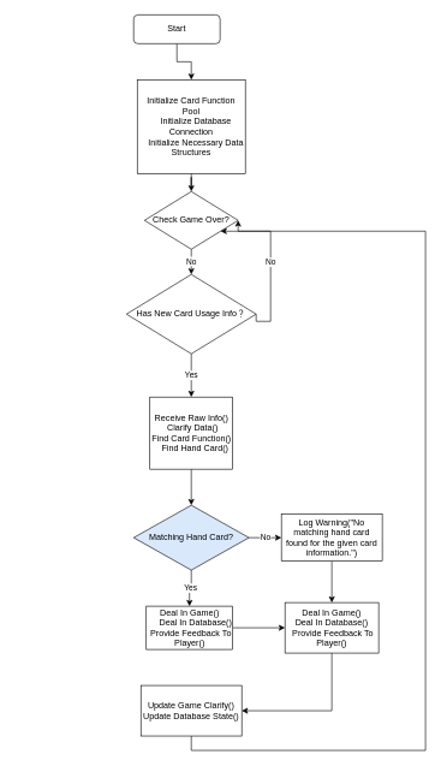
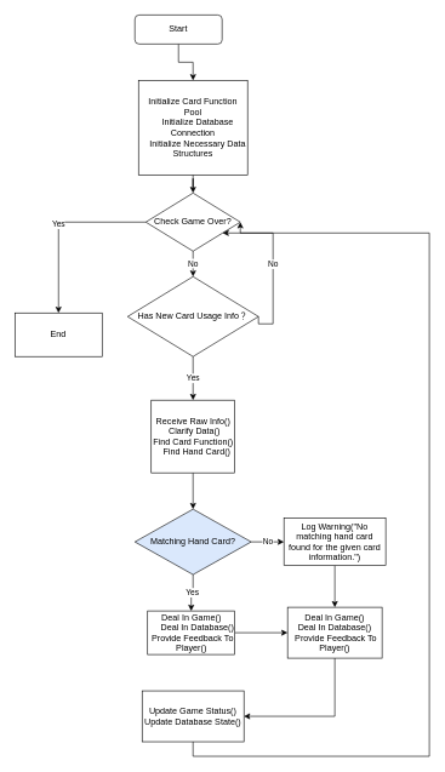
  <mxCell id="0" />
  <mxCell id="1" parent="0" />
  <mxCell id="2" value="" style="edgeStyle=orthogonalEdgeStyle;rounded=0;orthogonalLoop=1;jettySize=auto;html=1;" edge="1" parent="1" source="3" target="5"><mxGeometry relative="1" as="geometry" /></mxCell>
  <mxCell id="3" value="Start" style="rounded=1;whiteSpace=wrap;html=1;fontSize=12;glass=0;strokeWidth=1;shadow=0;" parent="1" vertex="1"><mxGeometry x="185" y="20" width="120" height="40" as="geometry" /></mxCell>
  <mxCell id="4" value="" style="edgeStyle=orthogonalEdgeStyle;rounded=0;orthogonalLoop=1;jettySize=auto;html=1;" edge="1" parent="1" source="5" target="8"><mxGeometry relative="1" as="geometry" /></mxCell>
  <mxCell id="5" value="Initialize Card Function Pool&#10;    Initialize Database Connection&#10;    Initialize Necessary Data Structures" style="rounded=0;whiteSpace=wrap;html=1;" vertex="1" parent="1"><mxGeometry x="190" y="110" width="150" height="130" as="geometry" /></mxCell>
  <mxCell id="6" value="No" style="edgeStyle=orthogonalEdgeStyle;rounded=0;orthogonalLoop=1;jettySize=auto;html=1;" edge="1" parent="1" source="8" target="11"><mxGeometry relative="1" as="geometry" /></mxCell>
+ <mxCell id="7" value="Yes" style="edgeStyle=orthogonalEdgeStyle;rounded=0;orthogonalLoop=1;jettySize=auto;html=1;entryX=0.5;entryY=0;entryDx=0;entryDy=0;" edge="1" parent="1" source="8" target="25"><mxGeometry relative="1" as="geometry" /></mxCell>
  <mxCell id="8" value="Check Game Over?" style="rhombus;whiteSpace=wrap;html=1;" vertex="1" parent="1"><mxGeometry x="200" y="265" width="130" height="80" as="geometry" /></mxCell>
  <mxCell id="9" value="Yes" style="edgeStyle=orthogonalEdgeStyle;rounded=0;orthogonalLoop=1;jettySize=auto;html=1;" edge="1" parent="1" source="11" target="16"><mxGeometry relative="1" as="geometry" /></mxCell>
  <mxCell id="10" value="No" style="edgeStyle=orthogonalEdgeStyle;rounded=0;orthogonalLoop=1;jettySize=auto;html=1;exitX=1;exitY=0.5;exitDx=0;exitDy=0;" edge="1" parent="1" source="11" target="8"><mxGeometry relative="1" as="geometry"><mxPoint x="340" y="320" as="targetPoint" /><Array as="points"><mxPoint x="375" y="445" /><mxPoint x="375" y="320" /></Array></mxGeometry></mxCell>
  <mxCell id="11" value="Has New Card Usage Info？" style="rhombus;whiteSpace=wrap;html=1;" vertex="1" parent="1"><mxGeometry x="175" y="380" width="180" height="110" as="geometry" /></mxCell>
  <mxCell id="12" value="Yes" style="edgeStyle=orthogonalEdgeStyle;rounded=0;orthogonalLoop=1;jettySize=auto;html=1;" edge="1" parent="1" source="14" target="18"><mxGeometry relative="1" as="geometry" /></mxCell>
  <mxCell id="13" value="No" style="edgeStyle=orthogonalEdgeStyle;rounded=0;orthogonalLoop=1;jettySize=auto;html=1;" edge="1" parent="1" source="14" target="20"><mxGeometry relative="1" as="geometry" /></mxCell>
  <mxCell id="14" value="Matching Hand Card?" style="rhombus;whiteSpace=wrap;html=1;fillColor=#dae8fc;" vertex="1" parent="1"><mxGeometry x="185" y="700" width="160" height="90" as="geometry" /></mxCell>
  <mxCell id="15" value="" style="edgeStyle=orthogonalEdgeStyle;rounded=0;orthogonalLoop=1;jettySize=auto;html=1;" edge="1" parent="1" source="16" target="14"><mxGeometry relative="1" as="geometry" /></mxCell>
  <mxCell id="16" value="&lt;div&gt;Receive Raw Info()&lt;/div&gt;&lt;div&gt;&amp;nbsp;Clarify Data()&lt;/div&gt;&lt;div&gt;&lt;span style=&quot;background-color: initial;&quot;&gt;Find Card Function()&lt;/span&gt;&lt;/div&gt;&lt;div&gt;&amp;nbsp; &amp;nbsp;Find Hand Card()&lt;/div&gt;" style="rounded=0;whiteSpace=wrap;html=1;" vertex="1" parent="1"><mxGeometry x="207.5" y="550" width="115" height="100" as="geometry" /></mxCell>
  <mxCell id="17" value="" style="edgeStyle=orthogonalEdgeStyle;rounded=0;orthogonalLoop=1;jettySize=auto;html=1;" edge="1" parent="1" source="18" target="22"><mxGeometry relative="1" as="geometry" /></mxCell>
  <mxCell id="18" value="&lt;div&gt;Deal In Game()&lt;/div&gt;&lt;div&gt;&amp;nbsp; &amp;nbsp; &amp;nbsp;Deal In Database()&lt;/div&gt;&lt;div&gt;&amp;nbsp;Provide Feedback To Player()&lt;/div&gt;" style="rounded=0;whiteSpace=wrap;html=1;" vertex="1" parent="1"><mxGeometry x="202.5" y="840" width="120" height="60" as="geometry" /></mxCell>
  <mxCell id="19" value="" style="edgeStyle=orthogonalEdgeStyle;rounded=0;orthogonalLoop=1;jettySize=auto;html=1;" edge="1" parent="1" source="20" target="22"><mxGeometry relative="1" as="geometry" /></mxCell>
  <mxCell id="20" value="Log Warning(&quot;No matching hand card found for the given card information.&quot;)" style="rounded=0;whiteSpace=wrap;html=1;" vertex="1" parent="1"><mxGeometry x="390" y="712.5" width="140" height="65" as="geometry" /></mxCell>
  <mxCell id="21" style="edgeStyle=orthogonalEdgeStyle;rounded=0;orthogonalLoop=1;jettySize=auto;html=1;entryX=1;entryY=0.5;entryDx=0;entryDy=0;exitX=0.5;exitY=1;exitDx=0;exitDy=0;" edge="1" parent="1" source="22" target="24"><mxGeometry relative="1" as="geometry" /></mxCell>
  <mxCell id="22" value="&lt;div&gt;Deal In Game()&lt;/div&gt;&lt;div&gt;&lt;span style=&quot;background-color: initial;&quot;&gt;Deal In Database()&lt;/span&gt;&lt;/div&gt;&lt;div&gt;&amp;nbsp;Provide Feedback To Player()&lt;/div&gt;" style="rounded=0;whiteSpace=wrap;html=1;" vertex="1" parent="1"><mxGeometry x="395" y="835" width="130" height="70" as="geometry" /></mxCell>
  <mxCell id="23" style="edgeStyle=orthogonalEdgeStyle;rounded=0;orthogonalLoop=1;jettySize=auto;html=1;exitX=0.5;exitY=1;exitDx=0;exitDy=0;entryX=1;entryY=0.5;entryDx=0;entryDy=0;" edge="1" parent="1" source="24" target="8"><mxGeometry relative="1" as="geometry"><mxPoint x="650" y="740" as="targetPoint" /><Array as="points"><mxPoint x="265" y="1040" /><mxPoint x="590" y="1040" /><mxPoint x="590" y="320" /></Array></mxGeometry></mxCell>
- <mxCell id="24" value="&lt;div&gt;Update Game Clarify()&lt;/div&gt;&lt;div&gt;&lt;span style=&quot;background-color: initial;&quot;&gt;Update Database State()&lt;/span&gt;&lt;/div&gt;" style="rounded=0;whiteSpace=wrap;html=1;" vertex="1" parent="1"><mxGeometry x="195" y="950" width="140" height="70" as="geometry" /></mxCell>
+ <mxCell id="24" value="&lt;div&gt;Update Game Status()&lt;/div&gt;&lt;div&gt;&lt;span style=&quot;background-color: initial;&quot;&gt;Update Database State()&lt;/span&gt;&lt;/div&gt;" style="rounded=0;whiteSpace=wrap;html=1;" vertex="1" parent="1"><mxGeometry x="195" y="950" width="140" height="70" as="geometry" /></mxCell>
+ <mxCell id="25" value="End" style="rounded=0;whiteSpace=wrap;html=1;" vertex="1" parent="1"><mxGeometry x="20" y="430" width="120" height="60" as="geometry" /></mxCell>
